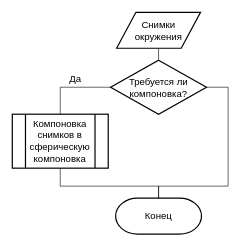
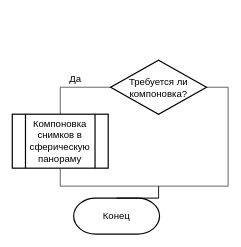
  <mxCell id="0" />
  <mxCell id="1" parent="0" />
- <mxCell id="2" value="Конец" style="strokeWidth=2;html=1;shape=stencil(xVVNb4MwDP01HJmAaFV7nFh37GWTdnapC1FDgpysH/9+gYBaSukgl0kc8DO85+fYSsBSXUCFQRJJKDFg70GSfCGVXIJRZAObKRy8iFx4cuFq6ULQFWbGYUcgDluBLqMNqQOe+M60DFwWSNzUWbYOojf7Tf2wNFNSWhKupO5lbvKWDLi0/0ZnRxa9vDqZSxu7qLIKJRqkHno1t3FAkHx4K8XTlD49lPqOOt2/lL7nK8V+Smuf7sX3YvHEDm48jD2QW64mHpiXXMc+351XMwdyk92NyLHUImMLyNItZIec1I/cPSyygnq5B4kuXaojXqtnd/P9zH/HILi8YVgs5zMAZfaFWobuH7r0azqHcOY6JGWgbkOPXwDlGFqecC8g76X0CbG6gduzf1zuwsPxXc+mUfyjZZ8zzoTS+GQTLD6YswYdGU6W7hXhk6ndcyHc7TS2EAOCBnV3ZQP8Ag==);whiteSpace=wrap;fontSize=16;" parent="1" vertex="1"><mxGeometry x="174" y="330" width="180" height="60" as="geometry" /></mxCell>
+ <mxCell id="2" value="Конец" style="strokeWidth=2;html=1;shape=stencil(xVVNb4MwDP01HJmAaFV7nFh37GWTdnapC1FDgpysH/9+gYBaSukgl0kc8DO85+fYSsBSXUCFQRJJKDFg70GSfCGVXIJRZAObKRy8iFx4cuFq6ULQFWbGYUcgDluBLqMNqQOe+M60DFwWSNzUWbYOojf7Tf2wNFNSWhKupO5lbvKWDLi0/0ZnRxa9vDqZSxu7qLIKJRqkHno1t3FAkHx4K8XTlD49lPqOOt2/lL7nK8V+Smuf7sX3YvHEDm48jD2QW64mHpiXXMc+351XMwdyk92NyLHUImMLyNItZIec1I/cPSyygnq5B4kuXaojXqtnd/P9zH/HILi8YVgs5zMAZfaFWobuH7r0azqHcOY6JGWgbkOPXwDlGFqecC8g76X0CbG6gduzf1zuwsPxXc+mUfyjZZ8zzoTS+GQTLD6YswYdGU6W7hXhk6ndcyHc7TS2EAOCBnV3ZQP8Ag==);whiteSpace=wrap;fontSize=16;" parent="1" vertex="1"><mxGeometry x="104" y="330" width="180" height="60" as="geometry" /></mxCell>
  <mxCell id="3" style="edgeStyle=orthogonalEdgeStyle;rounded=0;orthogonalLoop=1;jettySize=auto;html=1;exitX=0.5;exitY=1;exitDx=0;exitDy=0;entryX=0.5;entryY=0;entryDx=0;entryDy=0;entryPerimeter=0;endArrow=none;endFill=0;" parent="1" target="8" edge="1"><mxGeometry relative="1" as="geometry"><mxPoint x="264" y="100" as="sourcePoint" /></mxGeometry></mxCell>
- <mxCell id="4" style="edgeStyle=orthogonalEdgeStyle;rounded=0;orthogonalLoop=1;jettySize=auto;html=1;exitX=0.5;exitY=1;exitDx=0;exitDy=0;entryX=0.5;entryY=0;entryDx=0;entryDy=0;entryPerimeter=0;endArrow=none;endFill=0;" parent="1" source="5" target="8" edge="1"><mxGeometry relative="1" as="geometry"><mxPoint x="264" y="10" as="sourcePoint" /></mxGeometry></mxCell>
- <mxCell id="5" value="Снимки окружения" style="shape=parallelogram;html=1;strokeWidth=2;perimeter=parallelogramPerimeter;whiteSpace=wrap;rounded=0;arcSize=12;size=0.23;fontSize=16;" parent="1" vertex="1"><mxGeometry x="194" y="20" width="140" height="60" as="geometry" /></mxCell>
  <mxCell id="6" value="Да" style="edgeStyle=orthogonalEdgeStyle;rounded=0;orthogonalLoop=1;jettySize=auto;html=1;exitX=0;exitY=0.5;exitDx=0;exitDy=0;exitPerimeter=0;entryX=0.5;entryY=0;entryDx=0;entryDy=0;fontSize=16;endArrow=none;endFill=0;" parent="1" source="8" target="10" edge="1"><mxGeometry x="-0.079" y="-15" relative="1" as="geometry"><mxPoint as="offset" /></mxGeometry></mxCell>
  <mxCell id="7" style="edgeStyle=orthogonalEdgeStyle;rounded=0;orthogonalLoop=1;jettySize=auto;html=1;exitX=1;exitY=0.5;exitDx=0;exitDy=0;exitPerimeter=0;entryX=0.5;entryY=0;entryDx=0;entryDy=0;endArrow=none;endFill=0;entryPerimeter=0;" parent="1" source="8" target="2" edge="1"><mxGeometry relative="1" as="geometry"><mxPoint x="264" y="330" as="targetPoint" /><Array as="points"><mxPoint x="380" y="145" /><mxPoint x="380" y="310" /><mxPoint x="264" y="310" /></Array></mxGeometry></mxCell>
  <mxCell id="8" value="Требуется ли компоновка?" style="strokeWidth=2;html=1;shape=mxgraph.flowchart.decision;whiteSpace=wrap;fontSize=16;" parent="1" vertex="1"><mxGeometry x="184" y="100" width="160" height="90" as="geometry" /></mxCell>
  <mxCell id="9" style="edgeStyle=orthogonalEdgeStyle;rounded=0;orthogonalLoop=1;jettySize=auto;html=1;exitX=0.5;exitY=1;exitDx=0;exitDy=0;entryX=0.5;entryY=0;entryDx=0;entryDy=0;endArrow=none;endFill=0;entryPerimeter=0;" parent="1" source="10" target="2" edge="1"><mxGeometry relative="1" as="geometry"><Array as="points"><mxPoint x="100" y="310" /><mxPoint x="264" y="310" /></Array><mxPoint x="264" y="330" as="targetPoint" /></mxGeometry></mxCell>
- <mxCell id="10" value="Компоновка снимков в сферическую компоновка" style="verticalLabelPosition=middle;verticalAlign=middle;html=1;shape=process;whiteSpace=wrap;rounded=0;size=0.14;arcSize=6;strokeWidth=2;labelPosition=center;align=center;fontSize=16;" parent="1" vertex="1"><mxGeometry x="20" y="190" width="160" height="90" as="geometry" /></mxCell>
+ <mxCell id="10" value="Компоновка снимков в сферическую панораму" style="verticalLabelPosition=middle;verticalAlign=middle;html=1;shape=process;whiteSpace=wrap;rounded=0;size=0.14;arcSize=6;strokeWidth=2;labelPosition=center;align=center;fontSize=16;" parent="1" vertex="1"><mxGeometry x="20" y="190" width="160" height="90" as="geometry" /></mxCell>
